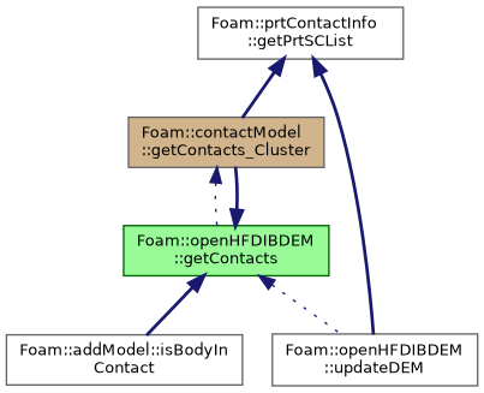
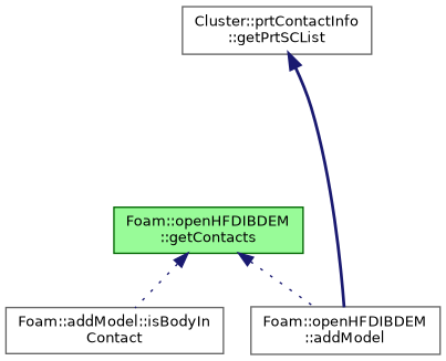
  digraph {
    rankdir=TB
    node [color=gray40 fillcolor=white fontname=Helvetica fontsize=10 shape=record style=filled]
    edge [color=midnightblue dir=back fontname=Helvetica fontsize=10 labelfontname=Helvetica labelfontsize=10 style=bold]
-   n1 [fontcolor=black height=0.2 label="Foam::prtContactInfo\l::getPrtSCList" width=0.4]
-   n2 [fillcolor=tan height=0.2 label="Foam::contactModel\l::getContacts_Cluster" width=0.4]
-   n3 [height=0.2 label="Foam::openHFDIBDEM\l::updateDEM" width=0.4]
+   n1 [fontcolor=black height=0.2 label="Cluster::prtContactInfo\l::getPrtSCList" width=0.4]
+   n3 [height=0.2 label="Foam::openHFDIBDEM\l::addModel" width=0.4]
    n4 [color=darkgreen fillcolor=palegreen height=0.2 label="Foam::openHFDIBDEM\l::getContacts" width=0.4]
    n5 [height=0.2 label="Foam::addModel::isBodyIn\lContact" width=0.4]
-   n1 -> n2
    n1 -> n3
-   n2 -> n4 [style=dotted]
-   n4 -> n2
    n4 -> n3 [style=dotted]
-   n4 -> n5
+   n4 -> n5 [style=dotted]
  }
